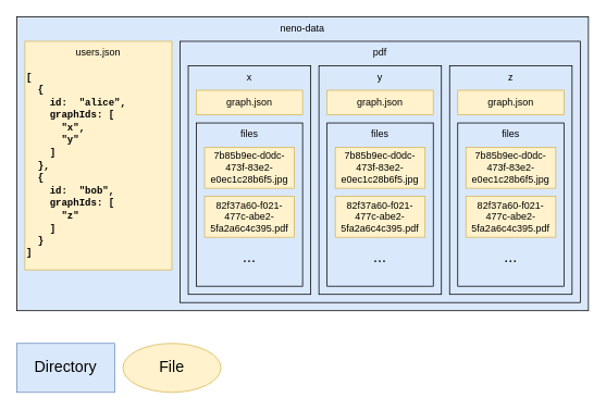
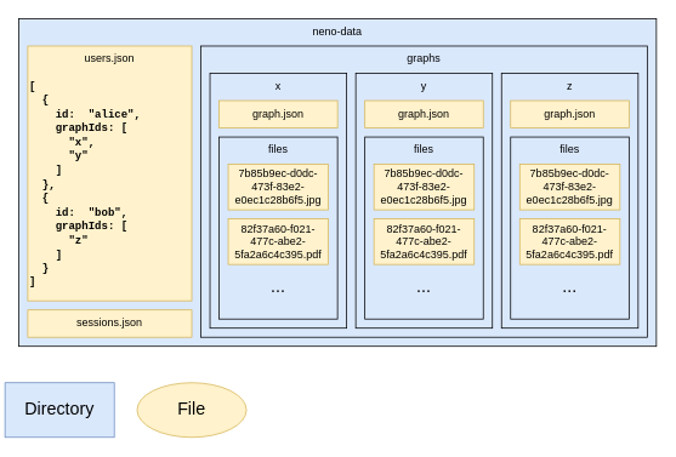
  <mxCell id="0" />
  <mxCell id="1" parent="0" />
  <mxCell id="2" value="neno-data" style="rounded=0;whiteSpace=wrap;html=1;verticalAlign=top;labelBackgroundColor=none;fillColor=#dae8fc;strokeColor=#000000;" vertex="1" parent="1"><mxGeometry x="20" y="20" width="700" height="360" as="geometry" /></mxCell>
  <mxCell id="3" value="users.json" style="rounded=0;whiteSpace=wrap;html=1;verticalAlign=top;fillColor=#fff2cc;strokeColor=#d6b656;" vertex="1" parent="1"><mxGeometry x="30" y="50" width="180" height="280" as="geometry" /></mxCell>
- <mxCell id="4" value="pdf" style="rounded=0;whiteSpace=wrap;html=1;verticalAlign=top;fillColor=#dae8fc;strokeColor=#010203;" vertex="1" parent="1"><mxGeometry x="220" y="50" width="490" height="320" as="geometry" /></mxCell>
+ <mxCell id="4" value="graphs" style="rounded=0;whiteSpace=wrap;html=1;verticalAlign=top;fillColor=#dae8fc;strokeColor=#010203;" vertex="1" parent="1"><mxGeometry x="220" y="50" width="490" height="320" as="geometry" /></mxCell>
+ <mxCell id="5" value="sessions.json" style="rounded=0;whiteSpace=wrap;html=1;verticalAlign=top;fillColor=#fff2cc;strokeColor=#d6b656;" vertex="1" parent="1"><mxGeometry x="30" y="340" width="180" height="30" as="geometry" /></mxCell>
  <mxCell id="6" value="&lt;b&gt;&lt;font face=&quot;Courier New&quot;&gt;[&lt;br&gt;&amp;nbsp; {&lt;br&gt;&amp;nbsp; &amp;nbsp; id:&amp;nbsp; &quot;alice&quot;,&lt;br&gt;&amp;nbsp; &amp;nbsp; graphIds: [&lt;br&gt;&amp;nbsp; &amp;nbsp; &amp;nbsp; &quot;x&quot;,&lt;br&gt;&amp;nbsp; &amp;nbsp; &amp;nbsp; &quot;y&quot;&lt;br&gt;&amp;nbsp; &amp;nbsp; ]&lt;br&gt;&amp;nbsp; },&lt;br&gt;&amp;nbsp; {&lt;br&gt;&lt;/font&gt;&lt;span style=&quot;font-family: &amp;#34;courier new&amp;#34;&quot;&gt;&amp;nbsp; &amp;nbsp; id:&amp;nbsp; &quot;bob&quot;,&lt;/span&gt;&lt;br style=&quot;font-family: &amp;#34;courier new&amp;#34;&quot;&gt;&lt;span style=&quot;font-family: &amp;#34;courier new&amp;#34;&quot;&gt;&amp;nbsp; &amp;nbsp; graphIds: [&lt;/span&gt;&lt;br style=&quot;font-family: &amp;#34;courier new&amp;#34;&quot;&gt;&lt;span style=&quot;font-family: &amp;#34;courier new&amp;#34;&quot;&gt;&amp;nbsp; &amp;nbsp; &amp;nbsp; &quot;z&quot;&lt;/span&gt;&lt;br style=&quot;font-family: &amp;#34;courier new&amp;#34;&quot;&gt;&lt;span style=&quot;font-family: &amp;#34;courier new&amp;#34;&quot;&gt;&amp;nbsp; &amp;nbsp; ]&lt;/span&gt;&lt;/b&gt;&lt;font face=&quot;Courier New&quot;&gt;&lt;b&gt;&lt;br&gt;&amp;nbsp; }&lt;br&gt;]&lt;/b&gt;&lt;br&gt;&lt;/font&gt;" style="text;html=1;strokeColor=none;fillColor=none;align=left;verticalAlign=top;whiteSpace=wrap;rounded=0;" vertex="1" parent="1"><mxGeometry x="30" y="80" width="180" height="250" as="geometry" /></mxCell>
  <mxCell id="7" value="&lt;font face=&quot;Helvetica&quot;&gt;x&lt;/font&gt;" style="rounded=0;whiteSpace=wrap;html=1;fontFamily=Courier New;verticalAlign=top;fillColor=#dae8fc;strokeColor=#000000;" vertex="1" parent="1"><mxGeometry x="230" y="80" width="150" height="280" as="geometry" /></mxCell>
  <mxCell id="8" value="files" style="rounded=0;whiteSpace=wrap;html=1;fontFamily=Helvetica;verticalAlign=top;fillColor=#dae8fc;strokeColor=#000000;" vertex="1" parent="1"><mxGeometry x="240" y="150" width="130" height="200" as="geometry" /></mxCell>
  <mxCell id="9" value="graph.json" style="rounded=0;whiteSpace=wrap;html=1;fontFamily=Helvetica;fillColor=#fff2cc;strokeColor=#d6b656;" vertex="1" parent="1"><mxGeometry x="240" y="110" width="130" height="30" as="geometry" /></mxCell>
  <mxCell id="10" value="7b85b9ec-d0dc-473f-83e2-e0ec1c28b6f5.jpg" style="rounded=0;whiteSpace=wrap;html=1;fontFamily=Helvetica;fillColor=#fff2cc;strokeColor=#d6b656;" vertex="1" parent="1"><mxGeometry x="250" y="180" width="110" height="50" as="geometry" /></mxCell>
  <mxCell id="11" value="82f37a60-f021-477c-abe2-5fa2a6c4c395.pdf" style="rounded=0;whiteSpace=wrap;html=1;fontFamily=Helvetica;fillColor=#fff2cc;strokeColor=#d6b656;" vertex="1" parent="1"><mxGeometry x="250" y="240" width="110" height="50" as="geometry" /></mxCell>
  <mxCell id="12" value="&lt;font style=&quot;font-size: 19px&quot;&gt;...&lt;/font&gt;" style="text;html=1;strokeColor=none;fillColor=none;align=center;verticalAlign=middle;whiteSpace=wrap;rounded=0;labelBackgroundColor=none;fontFamily=Helvetica;" vertex="1" parent="1"><mxGeometry x="275" y="300" width="60" height="30" as="geometry" /></mxCell>
  <mxCell id="13" value="&lt;font face=&quot;Helvetica&quot;&gt;y&lt;/font&gt;" style="rounded=0;whiteSpace=wrap;html=1;fontFamily=Courier New;verticalAlign=top;fillColor=#dae8fc;strokeColor=#000000;" vertex="1" parent="1"><mxGeometry x="390" y="80" width="150" height="280" as="geometry" /></mxCell>
  <mxCell id="14" value="files" style="rounded=0;whiteSpace=wrap;html=1;fontFamily=Helvetica;verticalAlign=top;fillColor=#dae8fc;strokeColor=#000000;" vertex="1" parent="1"><mxGeometry x="400" y="150" width="130" height="200" as="geometry" /></mxCell>
  <mxCell id="15" value="graph.json" style="rounded=0;whiteSpace=wrap;html=1;fontFamily=Helvetica;fillColor=#fff2cc;strokeColor=#d6b656;" vertex="1" parent="1"><mxGeometry x="400" y="110" width="130" height="30" as="geometry" /></mxCell>
  <mxCell id="16" value="7b85b9ec-d0dc-473f-83e2-e0ec1c28b6f5.jpg" style="rounded=0;whiteSpace=wrap;html=1;fontFamily=Helvetica;fillColor=#fff2cc;strokeColor=#d6b656;" vertex="1" parent="1"><mxGeometry x="410" y="180" width="110" height="50" as="geometry" /></mxCell>
  <mxCell id="17" value="82f37a60-f021-477c-abe2-5fa2a6c4c395.pdf" style="rounded=0;whiteSpace=wrap;html=1;fontFamily=Helvetica;fillColor=#fff2cc;strokeColor=#d6b656;" vertex="1" parent="1"><mxGeometry x="410" y="240" width="110" height="50" as="geometry" /></mxCell>
  <mxCell id="18" value="&lt;font style=&quot;font-size: 19px&quot;&gt;...&lt;/font&gt;" style="text;html=1;strokeColor=none;fillColor=none;align=center;verticalAlign=middle;whiteSpace=wrap;rounded=0;labelBackgroundColor=none;fontFamily=Helvetica;" vertex="1" parent="1"><mxGeometry x="435" y="300" width="60" height="30" as="geometry" /></mxCell>
  <mxCell id="19" value="&lt;font face=&quot;Helvetica&quot;&gt;z&lt;/font&gt;" style="rounded=0;whiteSpace=wrap;html=1;fontFamily=Courier New;verticalAlign=top;fillColor=#dae8fc;strokeColor=#000000;" vertex="1" parent="1"><mxGeometry x="550" y="80" width="150" height="280" as="geometry" /></mxCell>
  <mxCell id="20" value="files" style="rounded=0;whiteSpace=wrap;html=1;fontFamily=Helvetica;verticalAlign=top;fillColor=#dae8fc;strokeColor=#000000;" vertex="1" parent="1"><mxGeometry x="560" y="150" width="130" height="200" as="geometry" /></mxCell>
  <mxCell id="21" value="graph.json" style="rounded=0;whiteSpace=wrap;html=1;fontFamily=Helvetica;fillColor=#fff2cc;strokeColor=#d6b656;" vertex="1" parent="1"><mxGeometry x="560" y="110" width="130" height="30" as="geometry" /></mxCell>
  <mxCell id="22" value="7b85b9ec-d0dc-473f-83e2-e0ec1c28b6f5.jpg" style="rounded=0;whiteSpace=wrap;html=1;fontFamily=Helvetica;fillColor=#fff2cc;strokeColor=#d6b656;" vertex="1" parent="1"><mxGeometry x="570" y="180" width="110" height="50" as="geometry" /></mxCell>
  <mxCell id="23" value="82f37a60-f021-477c-abe2-5fa2a6c4c395.pdf" style="rounded=0;whiteSpace=wrap;html=1;fontFamily=Helvetica;fillColor=#fff2cc;strokeColor=#d6b656;" vertex="1" parent="1"><mxGeometry x="570" y="240" width="110" height="50" as="geometry" /></mxCell>
  <mxCell id="24" value="&lt;font style=&quot;font-size: 19px&quot;&gt;...&lt;/font&gt;" style="text;html=1;strokeColor=none;fillColor=none;align=center;verticalAlign=middle;whiteSpace=wrap;rounded=0;labelBackgroundColor=none;fontFamily=Helvetica;" vertex="1" parent="1"><mxGeometry x="595" y="300" width="60" height="30" as="geometry" /></mxCell>
- <mxCell id="25" value="Directory" style="rounded=0;whiteSpace=wrap;html=1;labelBackgroundColor=none;fontFamily=Helvetica;fontSize=19;strokeColor=#6c8ebf;fillColor=#dae8fc;" vertex="1" parent="1"><mxGeometry x="20" y="420" width="120" height="60" as="geometry" /></mxCell>
+ <mxCell id="25" value="Directory" style="rounded=0;whiteSpace=wrap;html=1;labelBackgroundColor=none;fontFamily=Helvetica;fontSize=19;strokeColor=#6c8ebf;fillColor=#dae8fc;" vertex="1" parent="1"><mxGeometry x="5" y="420" width="120" height="60" as="geometry" /></mxCell>
  <mxCell id="26" value="File" style="ellipse;whiteSpace=wrap;html=1;labelBackgroundColor=none;fontFamily=Helvetica;fontSize=19;strokeColor=#d6b656;fillColor=#fff2cc;" vertex="1" parent="1"><mxGeometry x="150" y="420" width="120" height="60" as="geometry" /></mxCell>
